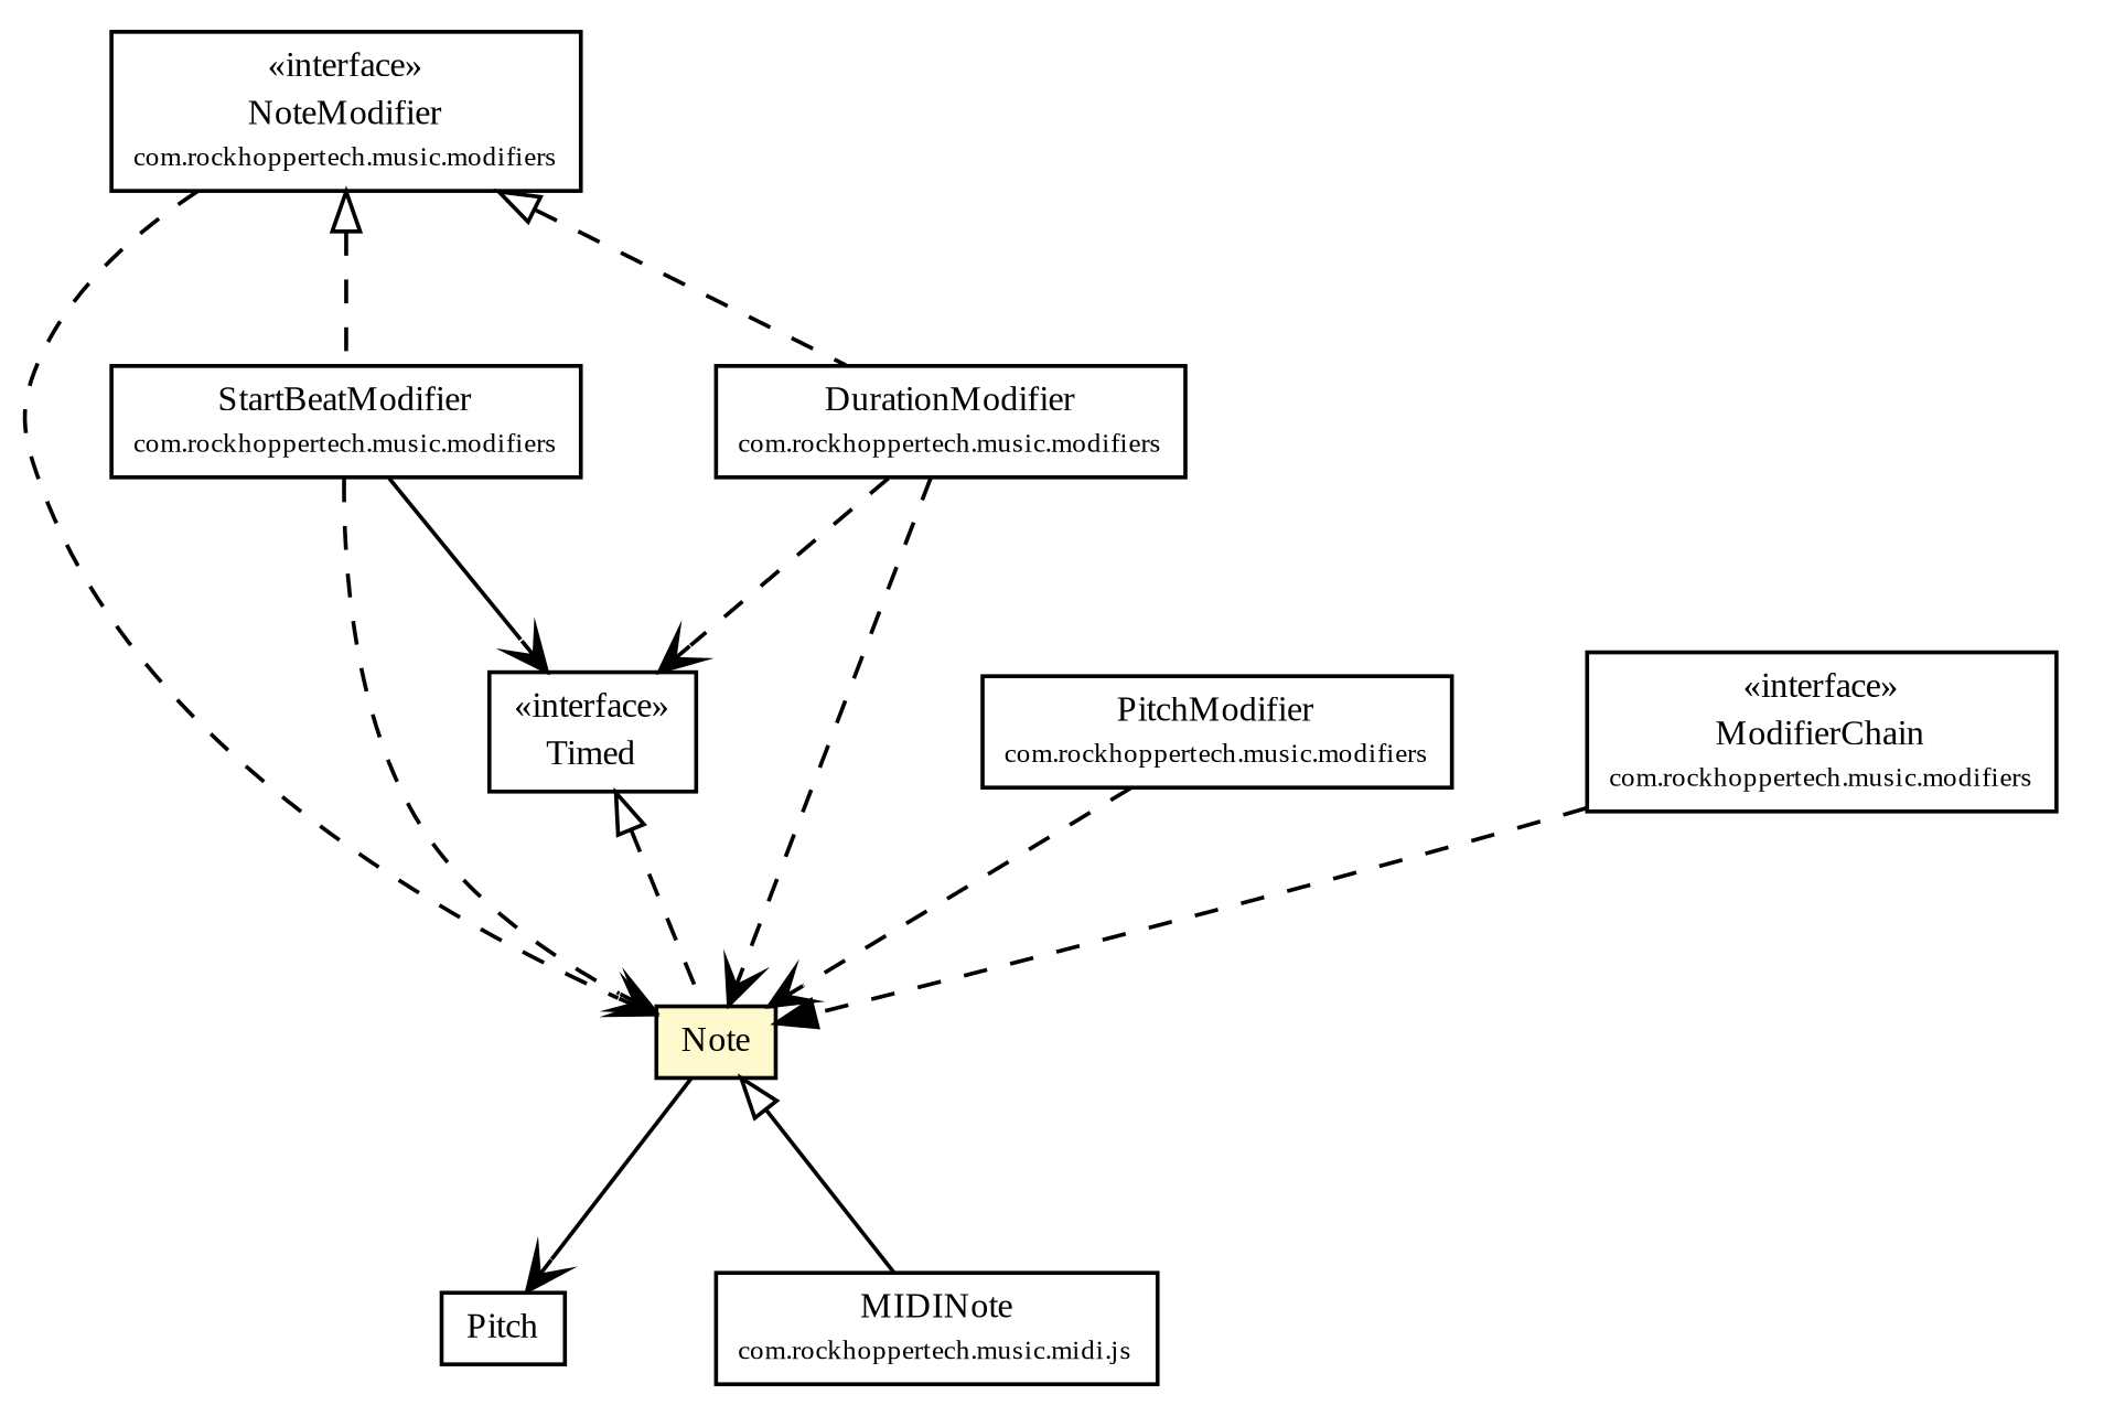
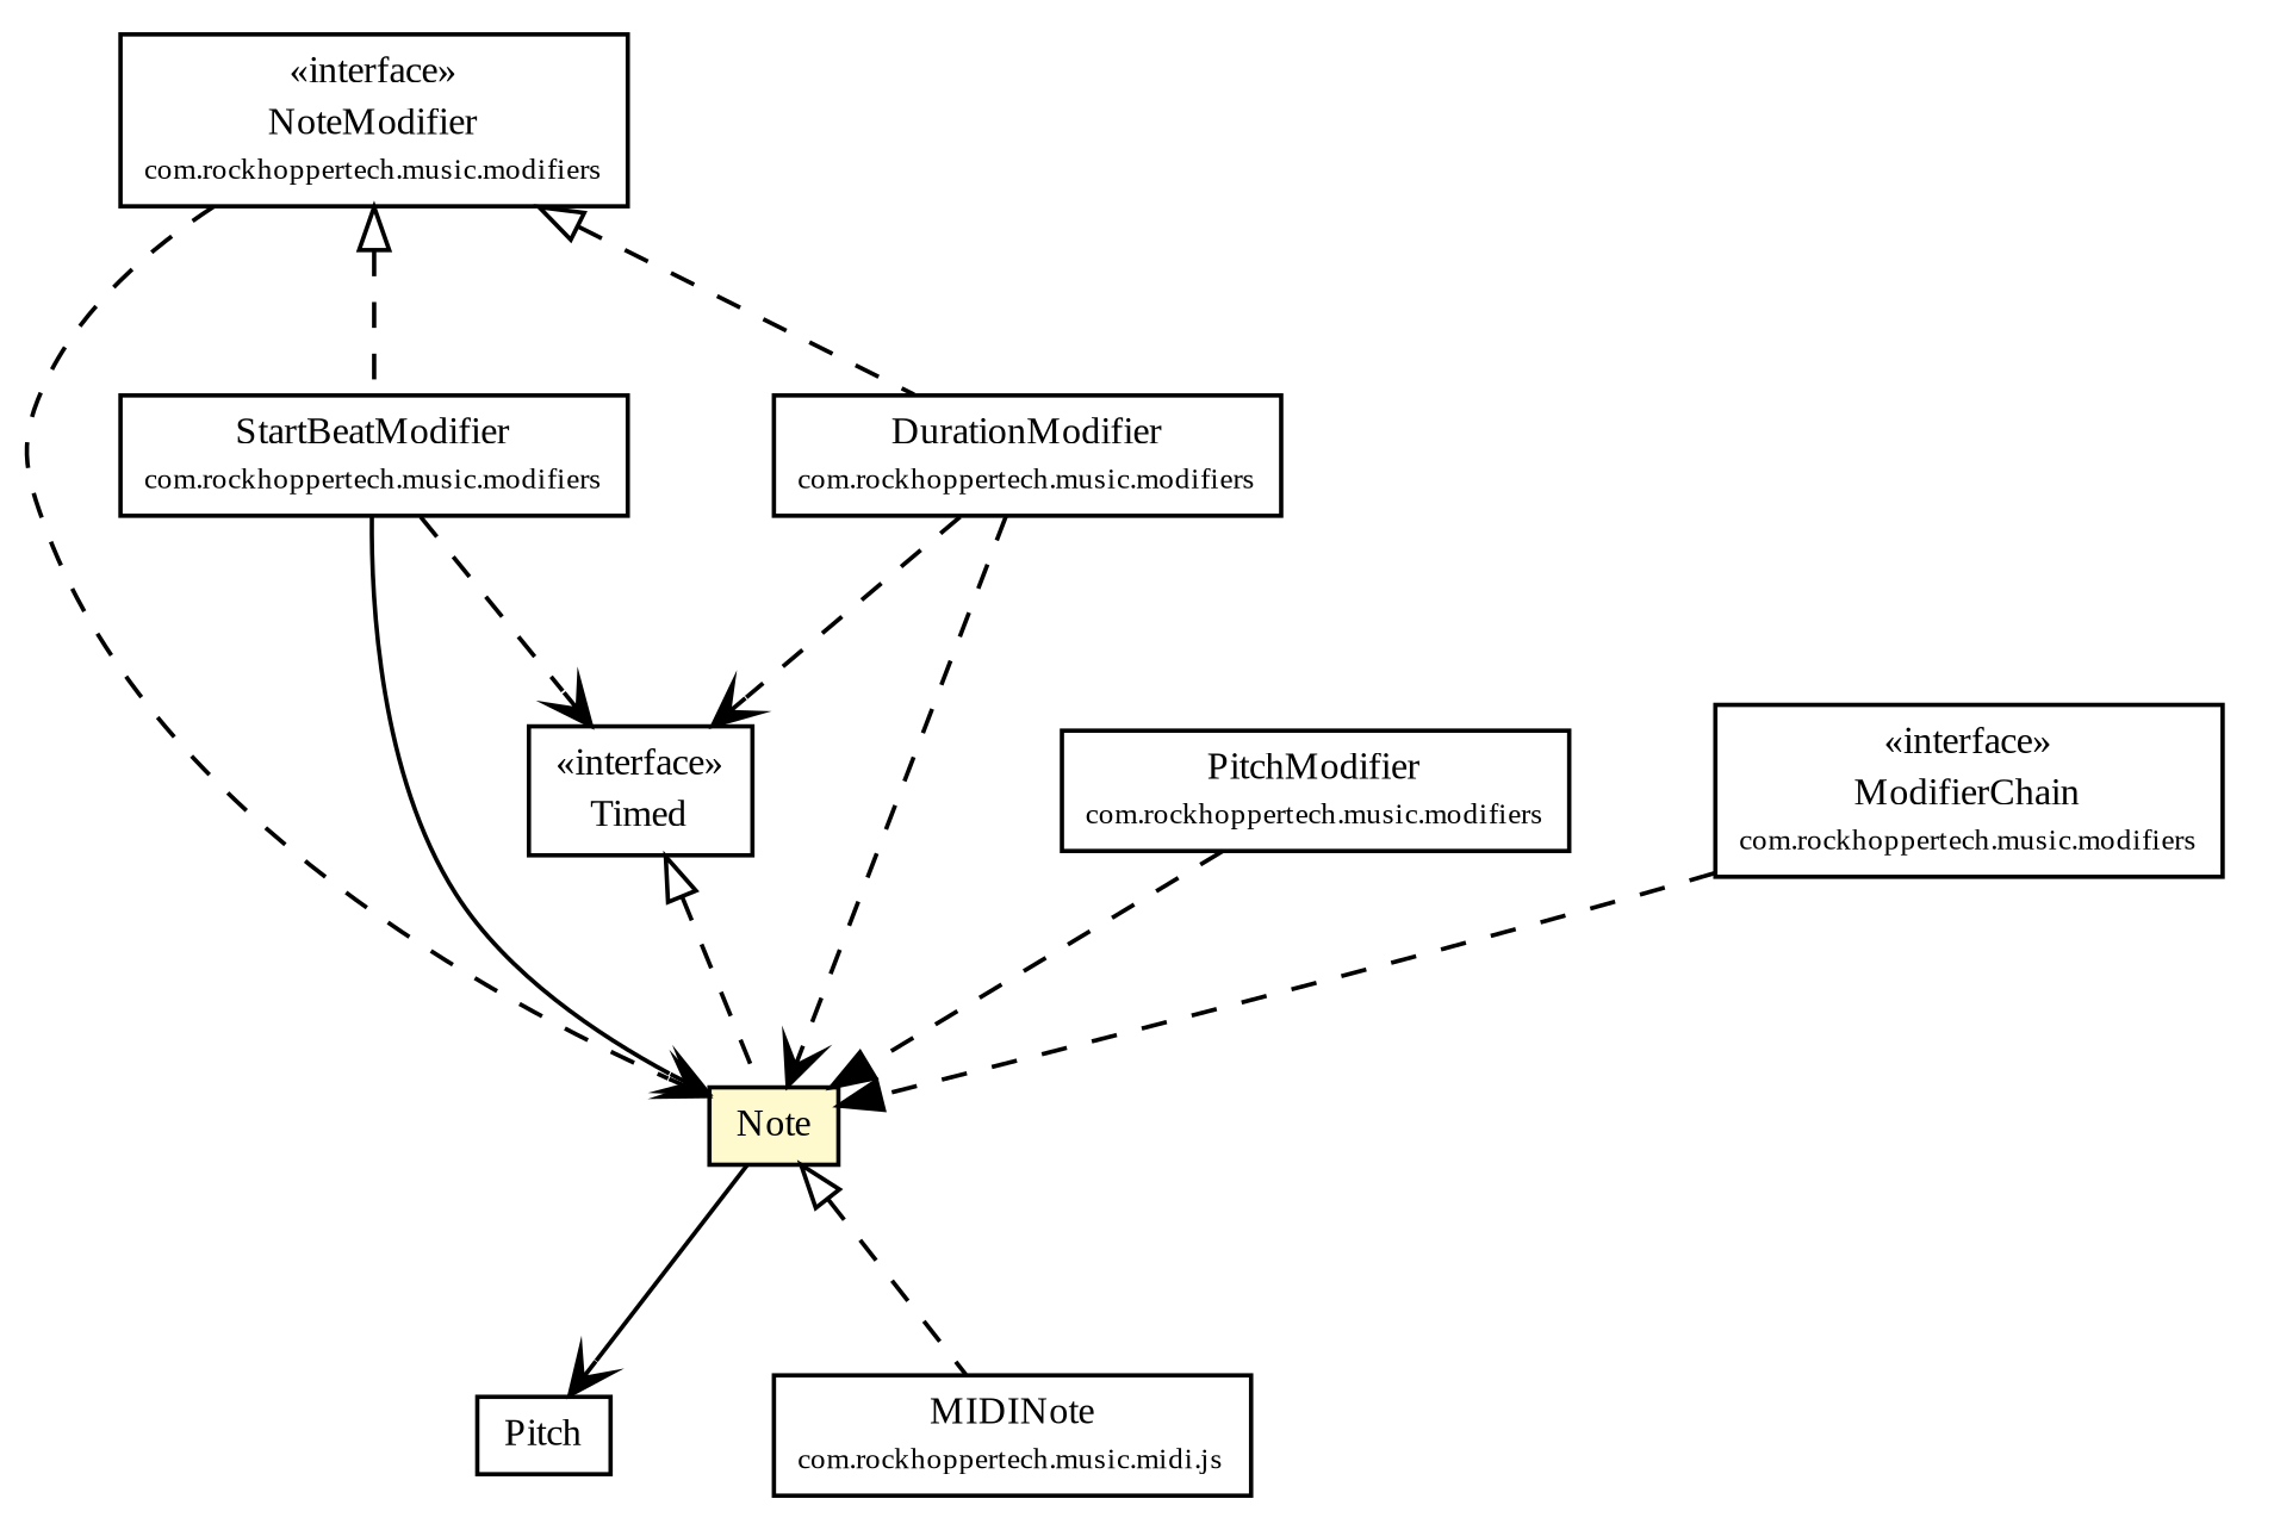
  digraph {
    fontname="Liberation Serif"
    nodesep=0.25
    ranksep=0.5
    node [fontcolor=black fontname="Liberation Serif" fontsize=9.0 shape=plaintext]
    edge [fontname="Liberation Serif" fontsize=10.0 headport=p labelfontname=Helvetica labelfontsize=10 style=dashed tailport=p arrowhead=open color=black fontcolor=black]
    n1 [label=<<table title="com.rockhoppertech.music.Timed" border="0" cellborder="1" cellspacing="0" cellpadding="2" port="p" href="./Timed.html"> 		<tr><td><table border="0" cellspacing="0" cellpadding="1"> <tr><td align="center" balign="center"> &#171;interface&#187; </td></tr> <tr><td align="center" balign="center"> Timed </td></tr> 		</table></td></tr> 		</table>>]
    n2 [label=<<table title="com.rockhoppertech.music.Note" border="0" cellborder="1" cellspacing="0" cellpadding="2" port="p" bgcolor="lemonChiffon" href="./Note.html"> 		<tr><td><table border="0" cellspacing="0" cellpadding="1"> <tr><td align="center" balign="center"> Note </td></tr> 		</table></td></tr> 		</table>>]
    n3 [label=<<table title="com.rockhoppertech.music.Pitch" border="0" cellborder="1" cellspacing="0" cellpadding="2" port="p" href="./Pitch.html"> 		<tr><td><table border="0" cellspacing="0" cellpadding="1"> <tr><td align="center" balign="center"> Pitch </td></tr> 		</table></td></tr> 		</table>>]
    n4 [label=<<table title="com.rockhoppertech.music.midi.js.MIDINote" border="0" cellborder="1" cellspacing="0" cellpadding="2" port="p" href="./midi/js/MIDINote.html"> 		<tr><td><table border="0" cellspacing="0" cellpadding="1"> <tr><td align="center" balign="center"> MIDINote </td></tr> <tr><td align="center" balign="center"><font point-size="7.0"> com.rockhoppertech.music.midi.js </font></td></tr> 		</table></td></tr> 		</table>>]
    n5 [label=<<table title="com.rockhoppertech.music.modifiers.StartBeatModifier" border="0" cellborder="1" cellspacing="0" cellpadding="2" port="p" href="./modifiers/StartBeatModifier.html"> 		<tr><td><table border="0" cellspacing="0" cellpadding="1"> <tr><td align="center" balign="center"> StartBeatModifier </td></tr> <tr><td align="center" balign="center"><font point-size="7.0"> com.rockhoppertech.music.modifiers </font></td></tr> 		</table></td></tr> 		</table>>]
    n6 [label=<<table title="com.rockhoppertech.music.modifiers.PitchModifier" border="0" cellborder="1" cellspacing="0" cellpadding="2" port="p" href="./modifiers/PitchModifier.html"> 		<tr><td><table border="0" cellspacing="0" cellpadding="1"> <tr><td align="center" balign="center"> PitchModifier </td></tr> <tr><td align="center" balign="center"><font point-size="7.0"> com.rockhoppertech.music.modifiers </font></td></tr> 		</table></td></tr> 		</table>>]
    n7 [label=<<table title="com.rockhoppertech.music.modifiers.NoteModifier" border="0" cellborder="1" cellspacing="0" cellpadding="2" port="p" href="./modifiers/NoteModifier.html"> 		<tr><td><table border="0" cellspacing="0" cellpadding="1"> <tr><td align="center" balign="center"> &#171;interface&#187; </td></tr> <tr><td align="center" balign="center"> NoteModifier </td></tr> <tr><td align="center" balign="center"><font point-size="7.0"> com.rockhoppertech.music.modifiers </font></td></tr> 		</table></td></tr> 		</table>>]
    n8 [label=<<table title="com.rockhoppertech.music.modifiers.DurationModifier" border="0" cellborder="1" cellspacing="0" cellpadding="2" port="p" href="./modifiers/DurationModifier.html"> 		<tr><td><table border="0" cellspacing="0" cellpadding="1"> <tr><td align="center" balign="center"> DurationModifier </td></tr> <tr><td align="center" balign="center"><font point-size="7.0"> com.rockhoppertech.music.modifiers </font></td></tr> 		</table></td></tr> 		</table>>]
    n9 [label=<<table title="com.rockhoppertech.music.modifiers.ModifierChain" border="0" cellborder="1" cellspacing="0" cellpadding="2" port="p" href="./modifiers/ModifierChain.html"> 		<tr><td><table border="0" cellspacing="0" cellpadding="1"> <tr><td align="center" balign="center"> &#171;interface&#187; </td></tr> <tr><td align="center" balign="center"> ModifierChain </td></tr> <tr><td align="center" balign="center"><font point-size="7.0"> com.rockhoppertech.music.modifiers </font></td></tr> 		</table></td></tr> 		</table>>]
    n1 -> n2 [arrowtail=empty dir=back fontsize=10 arrowhead="" color="" fontcolor=""]
    n2 -> n3 [style=""]
-   n2 -> n4 [arrowtail=empty dir=back fontsize=10 style="" arrowhead="" color="" fontcolor=""]
-   n5 -> n1 [style=solid]
-   n5 -> n2
-   n6 -> n2
+   n2 -> n4 [arrowtail=empty dir=back fontsize=10 arrowhead="" color="" fontcolor=""]
+   n5 -> n1
+   n5 -> n2 [style=solid]
+   n6 -> n2 [arrowhead=normal]
    n7 -> n2
    n7 -> n5 [arrowtail=empty dir=back fontsize=10 arrowhead="" color="" fontcolor=""]
    n7 -> n8 [arrowtail=empty dir=back fontsize=10 arrowhead="" color="" fontcolor=""]
    n8 -> n1
    n8 -> n2
    n9 -> n2 [arrowhead=normal]
  }
